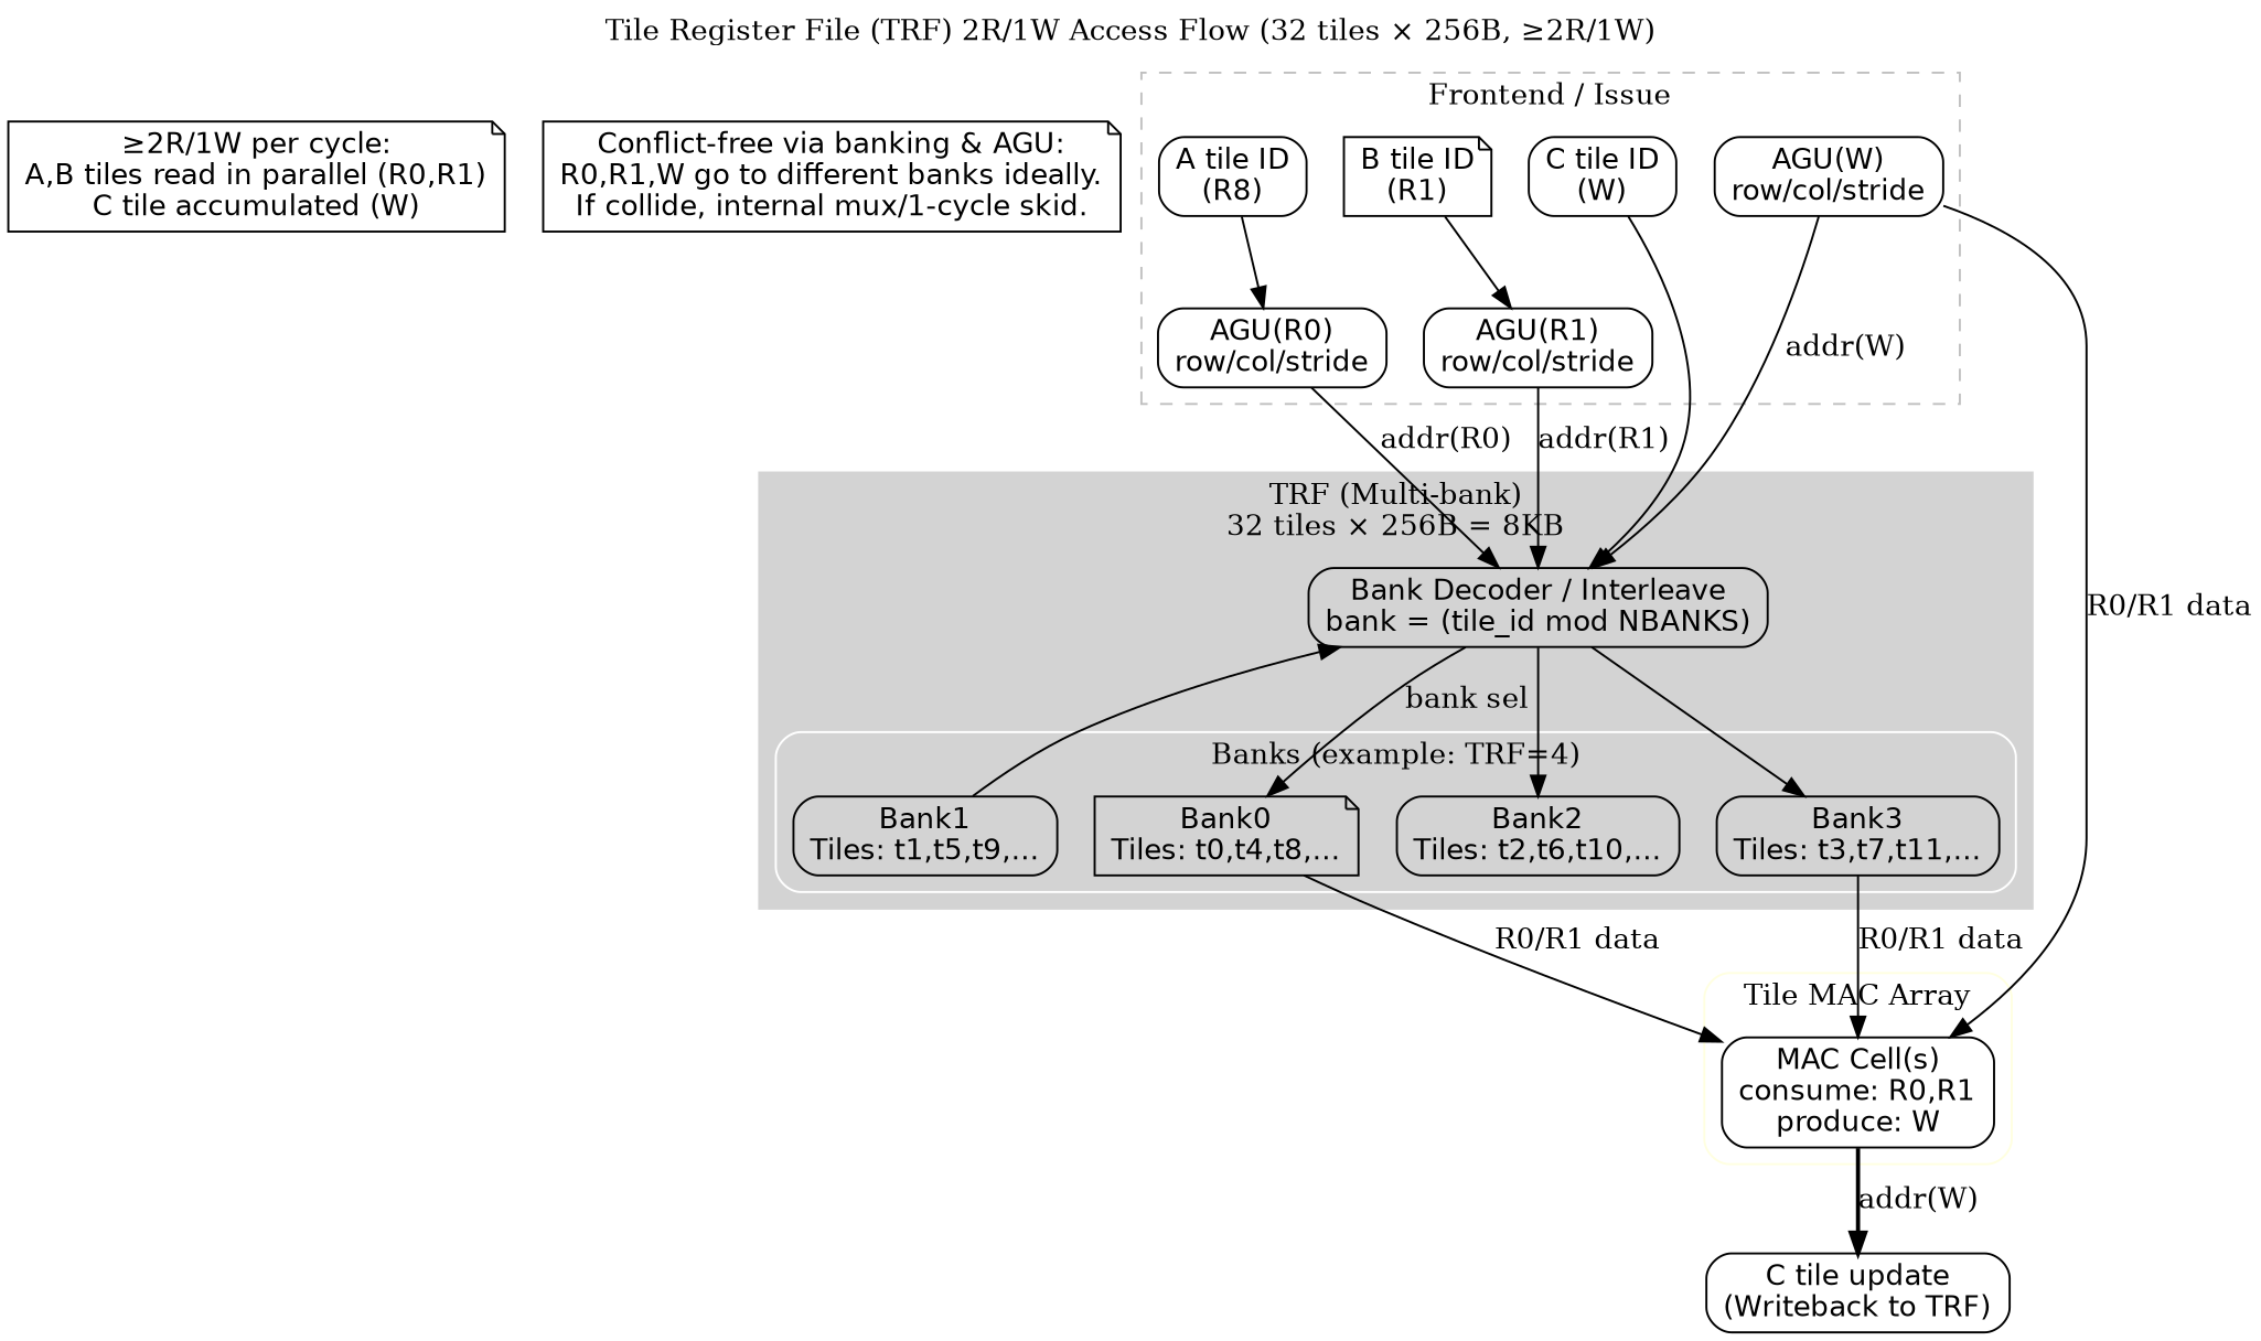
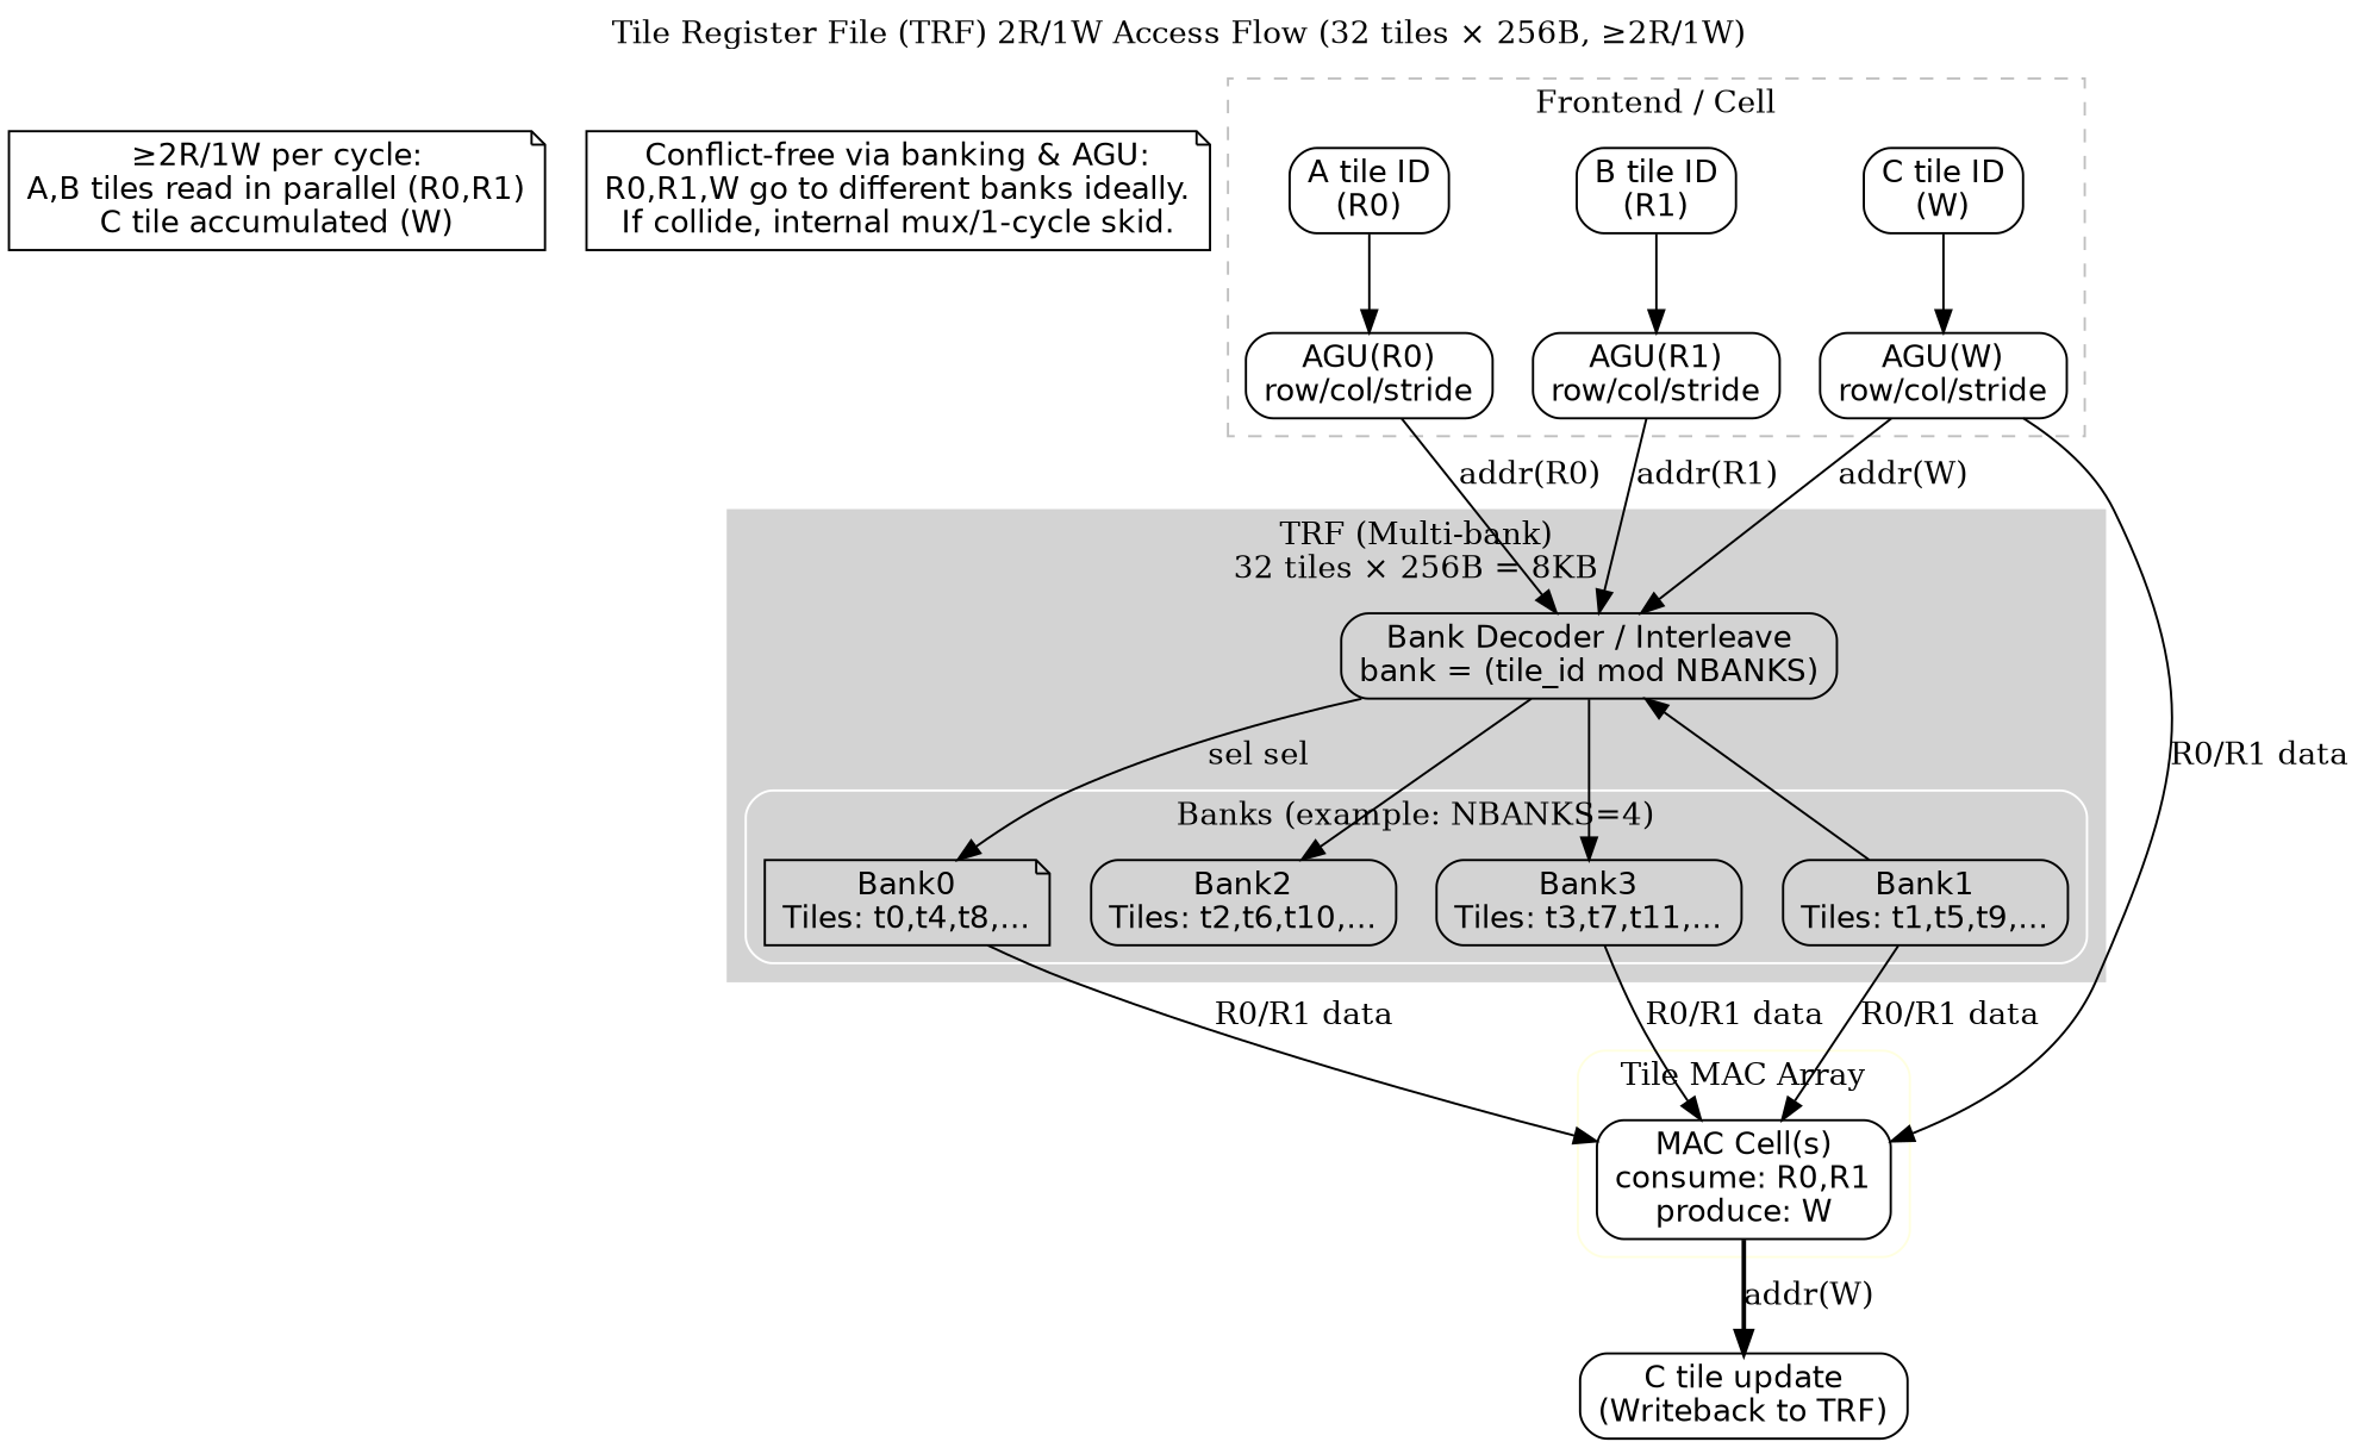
  digraph {
    label="Tile Register File (TRF) 2R/1W Access Flow (32 tiles × 256B, ≥2R/1W)"
    labelloc=t
    rankdir=TB
    node [fontname=Helvetica shape=box style=rounded]
    n1 [label="≥2R/1W per cycle:\nA,B tiles read in parallel (R0,R1)\nC tile accumulated (W)" shape=note]
    n2 [label="Conflict-free via banking & AGU:\nR0,R1,W go to different banks ideally.\nIf collide, internal mux/1-cycle skid." shape=note]
-   n3 [label="A tile ID\n(R8)"]
+   n3 [label="A tile ID\n(R0)"]
    n4 [label="AGU(R0)\nrow/col/stride"]
-   n5 [label="B tile ID\n(R1)" shape=note]
+   n5 [label="B tile ID\n(R1)"]
    n6 [label="AGU(R1)\nrow/col/stride"]
    n7 [label="C tile ID\n(W)"]
    n8 [label="AGU(W)\nrow/col/stride"]
    n9 [label="Bank0\nTiles: t0,t4,t8,..." shape=note]
    n10 [label="Bank1\nTiles: t1,t5,t9,..."]
    n11 [label="Bank2\nTiles: t2,t6,t10,..."]
    n12 [label="Bank3\nTiles: t3,t7,t11,..."]
    n13 [label="Bank Decoder / Interleave\nbank = (tile_id mod NBANKS)"]
    n14 [label="MAC Cell(s)\nconsume: R0,R1\nproduce: W"]
    n15 [fillcolor=white label="C tile update\n(Writeback to TRF)" style="rounded,filled"]
    subgraph sub_1 {
      rank=same
      n1
      n2
    }
    subgraph cluster_2 {
      color=gray
-     label="Frontend / Issue"
+     label="Frontend / Cell"
      style=dashed
      n3
      n4
      n5
      n6
      n7
      n8
    }
    subgraph cluster_3 {
      color=lightgray
      label="TRF (Multi-bank)\n32 tiles × 256B = 8KB"
      style=filled
      n13
      subgraph cluster_4 {
        color=white
-       label="Banks (example: TRF=4)"
+       label="Banks (example: NBANKS=4)"
        style=rounded
        n9
        n10
        n11
        n12
      }
    }
    subgraph cluster_5 {
      color=lightyellow
      label="Tile MAC Array"
      style=rounded
      n14
    }
    n3 -> n4
    n4 -> n13 [label="addr(R0)"]
    n5 -> n6
    n6 -> n13 [label="addr(R1)"]
-   n7 -> n13
+   n7 -> n8
    n8 -> n13 [label="addr(W)"]
    n8 -> n14 [label="R0/R1 data" style=solid]
    n9 -> n14 [label="R0/R1 data" style=solid]
    n10 -> n13
+   n10 -> n14 [label="R0/R1 data" style=solid]
    n12 -> n14 [label="R0/R1 data" style=solid]
-   n13 -> n9 [label="bank sel"]
+   n13 -> n9 [label="sel sel"]
    n13 -> n11
    n13 -> n12
    n14 -> n15 [label="addr(W)" style=bold]
  }
